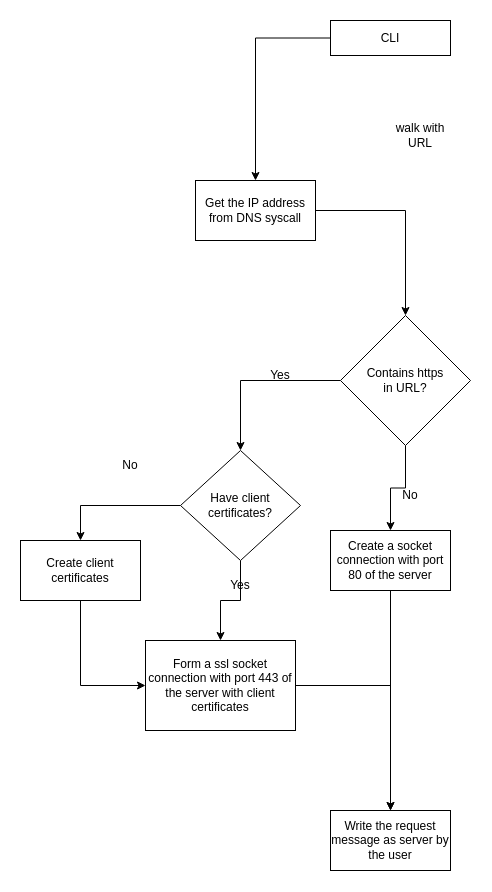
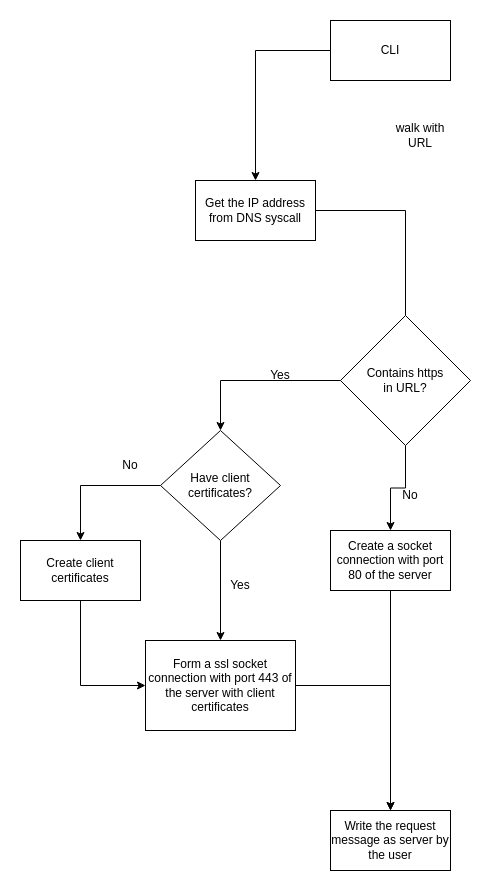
  <mxCell id="0" />
  <mxCell id="1" parent="0" />
  <mxCell id="2" value="" style="edgeStyle=orthogonalEdgeStyle;rounded=0;orthogonalLoop=1;jettySize=auto;html=1;" edge="1" parent="1" source="3" target="5"><mxGeometry relative="1" as="geometry" /></mxCell>
- <mxCell id="3" value="CLI" style="rounded=0;whiteSpace=wrap;html=1;" vertex="1" parent="1"><mxGeometry x="330" y="20" width="120" height="35" as="geometry" /></mxCell>
- <mxCell id="4" value="" style="edgeStyle=orthogonalEdgeStyle;rounded=0;orthogonalLoop=1;jettySize=auto;html=1;" edge="1" parent="1" source="5" target="11"><mxGeometry relative="1" as="geometry" /></mxCell>
+ <mxCell id="3" value="CLI" style="rounded=0;whiteSpace=wrap;html=1;" vertex="1" parent="1"><mxGeometry x="330" y="20" width="120" height="60" as="geometry" /></mxCell>
+ <mxCell id="4" value="" style="edgeStyle=orthogonalEdgeStyle;rounded=0;orthogonalLoop=1;jettySize=auto;html=1;endArrow=none;" edge="1" parent="1" source="5" target="11"><mxGeometry relative="1" as="geometry" /></mxCell>
  <mxCell id="5" value="Get the IP address from DNS syscall" style="rounded=0;whiteSpace=wrap;html=1;" vertex="1" parent="1"><mxGeometry x="195" y="180" width="120" height="60" as="geometry" /></mxCell>
  <mxCell id="6" value="walk with URL" style="text;html=1;strokeColor=none;fillColor=none;align=center;verticalAlign=middle;whiteSpace=wrap;rounded=0;" vertex="1" parent="1"><mxGeometry x="390" y="120" width="60" height="30" as="geometry" /></mxCell>
  <mxCell id="7" style="edgeStyle=orthogonalEdgeStyle;rounded=0;orthogonalLoop=1;jettySize=auto;html=1;entryX=0.5;entryY=0;entryDx=0;entryDy=0;" edge="1" parent="1" source="8" target="23"><mxGeometry relative="1" as="geometry" /></mxCell>
  <mxCell id="8" value="Form a ssl socket connection with port 443 of the server with client certificates" style="rounded=0;whiteSpace=wrap;html=1;" vertex="1" parent="1"><mxGeometry x="145" y="640" width="150" height="90" as="geometry" /></mxCell>
  <mxCell id="9" style="edgeStyle=orthogonalEdgeStyle;rounded=0;orthogonalLoop=1;jettySize=auto;html=1;entryX=0.5;entryY=0;entryDx=0;entryDy=0;" edge="1" parent="1" source="11" target="15"><mxGeometry relative="1" as="geometry" /></mxCell>
  <mxCell id="10" value="" style="edgeStyle=orthogonalEdgeStyle;rounded=0;orthogonalLoop=1;jettySize=auto;html=1;" edge="1" parent="1" source="11" target="21"><mxGeometry relative="1" as="geometry" /></mxCell>
  <mxCell id="11" value="&lt;div&gt;Contains https&lt;/div&gt;&lt;div&gt;in URL?&lt;br&gt;&lt;/div&gt;" style="rhombus;whiteSpace=wrap;html=1;" vertex="1" parent="1"><mxGeometry x="340" y="315" width="130" height="130" as="geometry" /></mxCell>
  <mxCell id="12" value="Yes" style="text;html=1;strokeColor=none;fillColor=none;align=center;verticalAlign=middle;whiteSpace=wrap;rounded=0;" vertex="1" parent="1"><mxGeometry x="250" y="360" width="60" height="30" as="geometry" /></mxCell>
  <mxCell id="13" style="edgeStyle=orthogonalEdgeStyle;rounded=0;orthogonalLoop=1;jettySize=auto;html=1;entryX=0.5;entryY=0;entryDx=0;entryDy=0;" edge="1" parent="1" source="15" target="8"><mxGeometry relative="1" as="geometry" /></mxCell>
  <mxCell id="14" style="edgeStyle=orthogonalEdgeStyle;rounded=0;orthogonalLoop=1;jettySize=auto;html=1;entryX=0.5;entryY=0;entryDx=0;entryDy=0;" edge="1" parent="1" source="15" target="18"><mxGeometry relative="1" as="geometry" /></mxCell>
- <mxCell id="15" value="Have client certificates?" style="rhombus;whiteSpace=wrap;html=1;" vertex="1" parent="1"><mxGeometry x="180" y="450" width="120" height="110" as="geometry" /></mxCell>
+ <mxCell id="15" value="Have client certificates?" style="rhombus;whiteSpace=wrap;html=1;" vertex="1" parent="1"><mxGeometry x="160" y="430" width="120" height="110" as="geometry" /></mxCell>
  <mxCell id="16" value="Yes" style="text;html=1;strokeColor=none;fillColor=none;align=center;verticalAlign=middle;whiteSpace=wrap;rounded=0;" vertex="1" parent="1"><mxGeometry x="210" y="570" width="60" height="30" as="geometry" /></mxCell>
  <mxCell id="17" style="edgeStyle=orthogonalEdgeStyle;rounded=0;orthogonalLoop=1;jettySize=auto;html=1;entryX=0;entryY=0.5;entryDx=0;entryDy=0;" edge="1" parent="1" source="18" target="8"><mxGeometry relative="1" as="geometry"><Array as="points"><mxPoint x="80" y="685" /></Array></mxGeometry></mxCell>
  <mxCell id="18" value="Create client certificates" style="rounded=0;whiteSpace=wrap;html=1;" vertex="1" parent="1"><mxGeometry x="20" y="540" width="120" height="60" as="geometry" /></mxCell>
  <mxCell id="19" value="No" style="text;html=1;strokeColor=none;fillColor=none;align=center;verticalAlign=middle;whiteSpace=wrap;rounded=0;" vertex="1" parent="1"><mxGeometry x="100" y="450" width="60" height="30" as="geometry" /></mxCell>
  <mxCell id="20" style="edgeStyle=orthogonalEdgeStyle;rounded=0;orthogonalLoop=1;jettySize=auto;html=1;" edge="1" parent="1" source="21"><mxGeometry relative="1" as="geometry"><mxPoint x="390" y="810" as="targetPoint" /></mxGeometry></mxCell>
  <mxCell id="21" value="Create a socket connection with port 80 of the server" style="rounded=0;whiteSpace=wrap;html=1;" vertex="1" parent="1"><mxGeometry x="330" y="530" width="120" height="60" as="geometry" /></mxCell>
  <mxCell id="22" value="No" style="text;html=1;strokeColor=none;fillColor=none;align=center;verticalAlign=middle;whiteSpace=wrap;rounded=0;" vertex="1" parent="1"><mxGeometry x="380" y="480" width="60" height="30" as="geometry" /></mxCell>
  <mxCell id="23" value="Write the request message as server by the user" style="rounded=0;whiteSpace=wrap;html=1;" vertex="1" parent="1"><mxGeometry x="330" y="810" width="120" height="60" as="geometry" /></mxCell>
